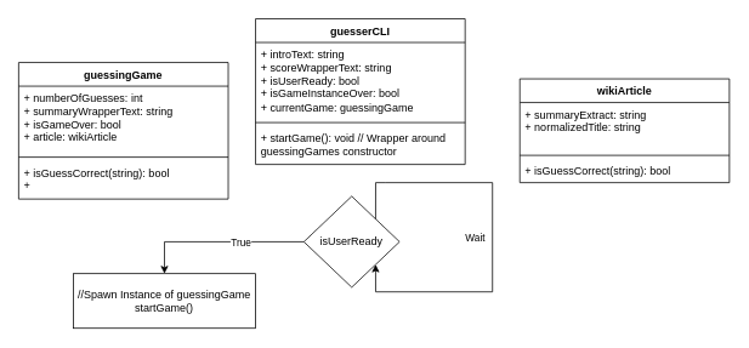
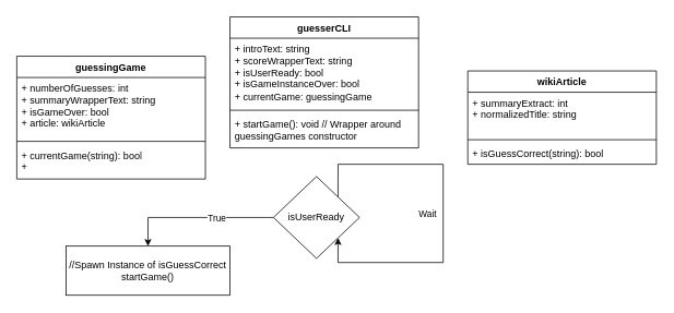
  <mxCell id="0" />
  <mxCell id="1" parent="0" />
  <mxCell id="2" value="wikiArticle" style="swimlane;fontStyle=1;align=center;verticalAlign=top;childLayout=stackLayout;horizontal=1;startSize=26;horizontalStack=0;resizeParent=1;resizeParentMax=0;resizeLast=0;collapsible=1;marginBottom=0;whiteSpace=wrap;html=1;" vertex="1" parent="1"><mxGeometry x="570" y="86" width="230" height="114" as="geometry" /></mxCell>
- <mxCell id="3" value="+ summaryExtract: string&lt;br&gt;+ normalizedTitle: string" style="text;strokeColor=none;fillColor=none;align=left;verticalAlign=top;spacingLeft=4;spacingRight=4;overflow=hidden;rotatable=0;points=[[0,0.5],[1,0.5]];portConstraint=eastwest;whiteSpace=wrap;html=1;" vertex="1" parent="2"><mxGeometry y="26" width="230" height="54" as="geometry" /></mxCell>
+ <mxCell id="3" value="+ summaryExtract: int&lt;br&gt;+ normalizedTitle: string" style="text;strokeColor=none;fillColor=none;align=left;verticalAlign=top;spacingLeft=4;spacingRight=4;overflow=hidden;rotatable=0;points=[[0,0.5],[1,0.5]];portConstraint=eastwest;whiteSpace=wrap;html=1;" vertex="1" parent="2"><mxGeometry y="26" width="230" height="54" as="geometry" /></mxCell>
  <mxCell id="4" value="" style="line;strokeWidth=1;fillColor=none;align=left;verticalAlign=middle;spacingTop=-1;spacingLeft=3;spacingRight=3;rotatable=0;labelPosition=right;points=[];portConstraint=eastwest;strokeColor=inherit;" vertex="1" parent="2"><mxGeometry y="80" width="230" height="8" as="geometry" /></mxCell>
  <mxCell id="5" value="+ isGuessCorrect(string): bool" style="text;strokeColor=none;fillColor=none;align=left;verticalAlign=top;spacingLeft=4;spacingRight=4;overflow=hidden;rotatable=0;points=[[0,0.5],[1,0.5]];portConstraint=eastwest;whiteSpace=wrap;html=1;" vertex="1" parent="2"><mxGeometry y="88" width="230" height="26" as="geometry" /></mxCell>
  <mxCell id="6" value="guesserCLI" style="swimlane;fontStyle=1;align=center;verticalAlign=top;childLayout=stackLayout;horizontal=1;startSize=26;horizontalStack=0;resizeParent=1;resizeParentMax=0;resizeLast=0;collapsible=1;marginBottom=0;whiteSpace=wrap;html=1;" vertex="1" parent="1"><mxGeometry x="280" y="20" width="230" height="160" as="geometry" /></mxCell>
  <mxCell id="7" value="+ introText: string&lt;br&gt;+ scoreWrapperText: string&lt;br&gt;+ isUserReady: bool&lt;br style=&quot;border-color: var(--border-color);&quot;&gt;+ isGameInstanceOver: bool&lt;br&gt;+ currentGame: guessingGame" style="text;strokeColor=none;fillColor=none;align=left;verticalAlign=top;spacingLeft=4;spacingRight=4;overflow=hidden;rotatable=0;points=[[0,0.5],[1,0.5]];portConstraint=eastwest;whiteSpace=wrap;html=1;" vertex="1" parent="6"><mxGeometry y="26" width="230" height="84" as="geometry" /></mxCell>
  <mxCell id="8" value="" style="line;strokeWidth=1;fillColor=none;align=left;verticalAlign=middle;spacingTop=-1;spacingLeft=3;spacingRight=3;rotatable=0;labelPosition=right;points=[];portConstraint=eastwest;strokeColor=inherit;" vertex="1" parent="6"><mxGeometry y="110" width="230" height="8" as="geometry" /></mxCell>
  <mxCell id="9" value="+ startGame(): void // Wrapper around guessingGames constructor" style="text;strokeColor=none;fillColor=none;align=left;verticalAlign=top;spacingLeft=4;spacingRight=4;overflow=hidden;rotatable=0;points=[[0,0.5],[1,0.5]];portConstraint=eastwest;whiteSpace=wrap;html=1;" vertex="1" parent="6"><mxGeometry y="118" width="230" height="42" as="geometry" /></mxCell>
  <mxCell id="10" value="guessingGame" style="swimlane;fontStyle=1;align=center;verticalAlign=top;childLayout=stackLayout;horizontal=1;startSize=26;horizontalStack=0;resizeParent=1;resizeParentMax=0;resizeLast=0;collapsible=1;marginBottom=0;whiteSpace=wrap;html=1;" vertex="1" parent="1"><mxGeometry x="20" y="68" width="230" height="150" as="geometry" /></mxCell>
  <mxCell id="11" value="+ numberOfGuesses: int&lt;br&gt;+ summaryWrapperText: string&lt;br&gt;+ isGameOver: bool&lt;br style=&quot;border-color: var(--border-color);&quot;&gt;+ article: wikiArticle" style="text;strokeColor=none;fillColor=none;align=left;verticalAlign=top;spacingLeft=4;spacingRight=4;overflow=hidden;rotatable=0;points=[[0,0.5],[1,0.5]];portConstraint=eastwest;whiteSpace=wrap;html=1;" vertex="1" parent="10"><mxGeometry y="26" width="230" height="74" as="geometry" /></mxCell>
  <mxCell id="12" value="" style="line;strokeWidth=1;fillColor=none;align=left;verticalAlign=middle;spacingTop=-1;spacingLeft=3;spacingRight=3;rotatable=0;labelPosition=right;points=[];portConstraint=eastwest;strokeColor=inherit;" vertex="1" parent="10"><mxGeometry y="100" width="230" height="8" as="geometry" /></mxCell>
- <mxCell id="13" value="+ isGuessCorrect(string): bool&lt;br&gt;+&amp;nbsp;" style="text;strokeColor=none;fillColor=none;align=left;verticalAlign=top;spacingLeft=4;spacingRight=4;overflow=hidden;rotatable=0;points=[[0,0.5],[1,0.5]];portConstraint=eastwest;whiteSpace=wrap;html=1;" vertex="1" parent="10"><mxGeometry y="108" width="230" height="42" as="geometry" /></mxCell>
+ <mxCell id="13" value="+ currentGame(string): bool&lt;br&gt;+&amp;nbsp;" style="text;strokeColor=none;fillColor=none;align=left;verticalAlign=top;spacingLeft=4;spacingRight=4;overflow=hidden;rotatable=0;points=[[0,0.5],[1,0.5]];portConstraint=eastwest;whiteSpace=wrap;html=1;" vertex="1" parent="10"><mxGeometry y="108" width="230" height="42" as="geometry" /></mxCell>
  <mxCell id="14" style="edgeStyle=orthogonalEdgeStyle;rounded=0;orthogonalLoop=1;jettySize=auto;html=1;entryX=0.5;entryY=0;entryDx=0;entryDy=0;" edge="1" parent="1" source="16" target="19"><mxGeometry relative="1" as="geometry" /></mxCell>
  <mxCell id="15" value="True" style="edgeLabel;html=1;align=center;verticalAlign=middle;resizable=0;points=[];" vertex="1" connectable="0" parent="14"><mxGeometry x="-0.274" y="2" relative="1" as="geometry"><mxPoint x="-2" y="-2" as="offset" /></mxGeometry></mxCell>
  <mxCell id="16" value="isUserReady" style="rhombus;whiteSpace=wrap;html=1;" vertex="1" parent="1"><mxGeometry x="333" y="215" width="105" height="100" as="geometry" /></mxCell>
  <mxCell id="17" style="edgeStyle=orthogonalEdgeStyle;rounded=0;orthogonalLoop=1;jettySize=auto;html=1;exitX=1;exitY=0;exitDx=0;exitDy=0;entryX=1;entryY=1;entryDx=0;entryDy=0;" edge="1" parent="1" source="16" target="16"><mxGeometry relative="1" as="geometry"><Array as="points"><mxPoint x="422" y="200" /><mxPoint x="540" y="200" /><mxPoint x="540" y="320" /><mxPoint x="422" y="320" /></Array></mxGeometry></mxCell>
  <mxCell id="18" value="Wait" style="edgeLabel;html=1;align=center;verticalAlign=middle;resizable=0;points=[];" vertex="1" connectable="0" parent="17"><mxGeometry x="-0.478" y="2" relative="1" as="geometry"><mxPoint x="32" y="62" as="offset" /></mxGeometry></mxCell>
- <mxCell id="19" value="//Spawn Instance of guessingGame&lt;br&gt;startGame()" style="rounded=0;whiteSpace=wrap;html=1;" vertex="1" parent="1"><mxGeometry x="80" y="300" width="200" height="60" as="geometry" /></mxCell>
+ <mxCell id="19" value="//Spawn Instance of isGuessCorrect&lt;br&gt;startGame()" style="rounded=0;whiteSpace=wrap;html=1;" vertex="1" parent="1"><mxGeometry x="80" y="300" width="200" height="60" as="geometry" /></mxCell>
